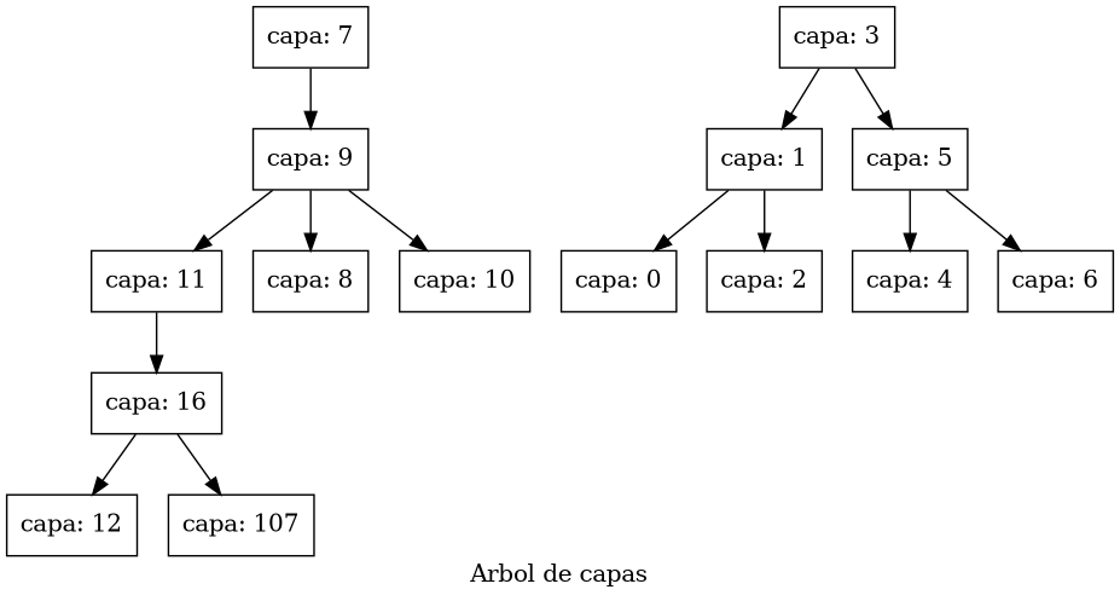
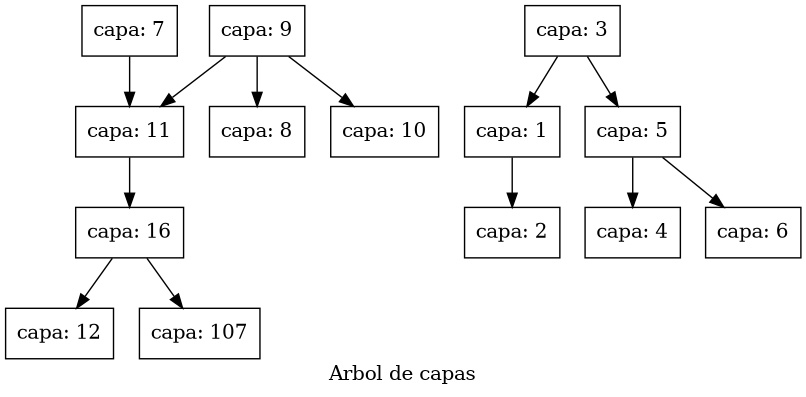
  digraph {
    fontname="DejaVu Serif"
    label="Arbol de capas"
    node [fontname="DejaVu Serif" shape=box]
    edge [fontname="DejaVu Serif"]
    n1 [label="capa: 7"]
    n2 [label="capa: 11"]
    n3 [label="capa: 3"]
    n4 [label="capa: 1"]
    n5 [label="capa: 5"]
    n6 [label="capa: 16"]
-   n7 [label="capa: 0"]
    n8 [label="capa: 2"]
    n9 [label="capa: 4"]
    n10 [label="capa: 6"]
    n11 [label="capa: 9"]
    n12 [label="capa: 8"]
    n13 [label="capa: 10"]
    n14 [label="capa: 12"]
    n15 [label="capa: 107"]
-   n1 -> n11
+   n1 -> n2
    n2 -> n6
    n3 -> n4
    n3 -> n5
-   n4 -> n7
    n4 -> n8
    n5 -> n9
    n5 -> n10
    n6 -> n14
    n6 -> n15
    n11 -> n2
    n11 -> n12
    n11 -> n13
  }
